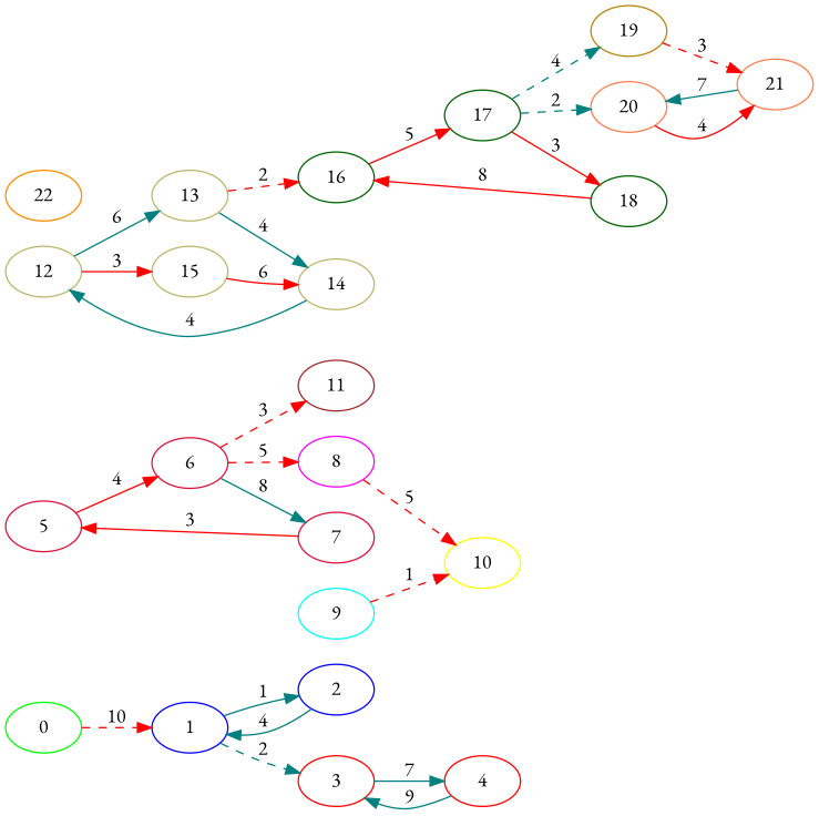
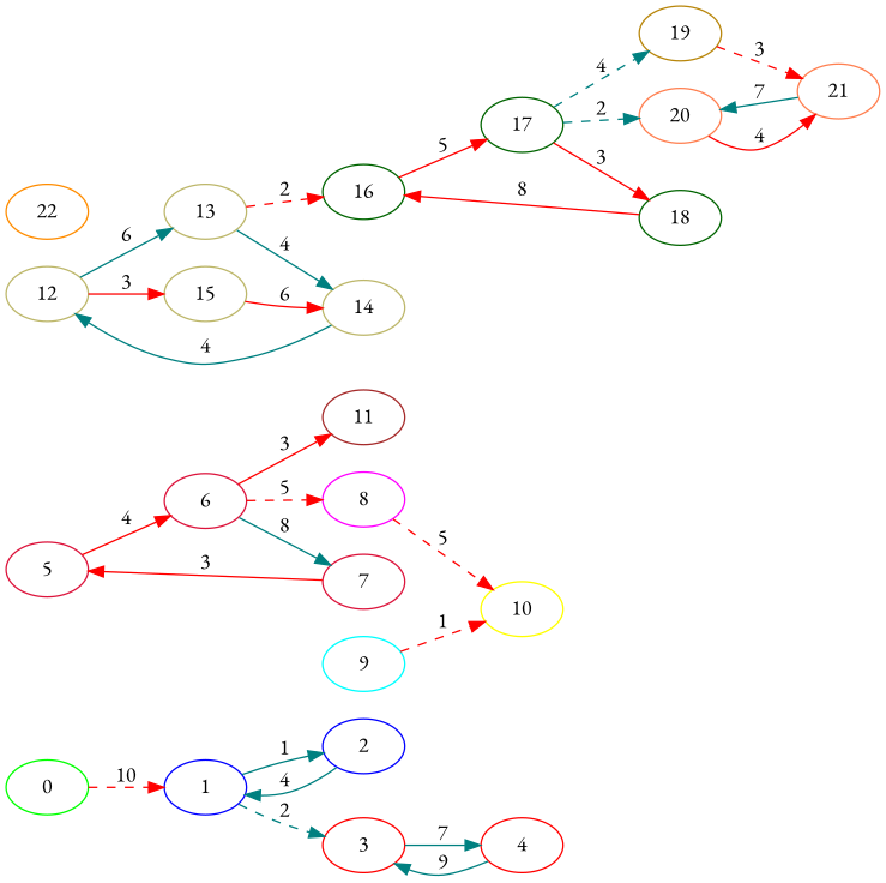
  digraph {
    fontname="EB Garamond"
    rankdir=LR
    ranksep=equally
    node [color=darkkhaki fontname="EB Garamond"]
    edge [color=red fontname="EB Garamond"]
    0 [color=green]
    1 [color=blue]
    2 [color=blue]
    3 [color=red]
    4 [color=red]
    5 [color=crimson]
    6 [color=crimson]
    7 [color=crimson]
    8 [color=magenta]
    9 [color=aqua]
    11 [color=brown]
    10 [color=yellow]
    12
    13
    15
    14
    16 [color=darkgreen]
    17 [color=darkgreen]
    18 [color=darkgreen]
    19 [color=darkgoldenrod]
    20 [color=coral]
    21 [color=coral]
    22 [color=darkorange]
    subgraph sub_1 {
      rank=same
      0
    }
    subgraph sub_2 {
      rank=same
      1
    }
    subgraph sub_3 {
      rank=same
      2
      3
    }
    subgraph sub_4 {
      rank=same
      4
    }
    subgraph sub_5 {
      rank=same
    }
    subgraph sub_6 {
      rank=same
      5
    }
    subgraph sub_7 {
      rank=same
      6
    }
    subgraph sub_8 {
      rank=same
      7
      8
      9
      11
    }
    subgraph sub_9 {
      rank=same
      10
    }
    subgraph sub_10 {
      rank=same
      12
    }
    subgraph sub_11 {
      rank=same
      13
      15
    }
    subgraph sub_12 {
      rank=same
      14
      16
    }
    subgraph sub_13 {
      rank=same
      17
    }
    subgraph sub_14 {
      rank=same
      18
      19
      20
    }
    subgraph sub_15 {
      rank=same
      21
    }
    subgraph sub_16 {
      rank=same
    }
    subgraph sub_17 {
      rank=same
      22
    }
    0 -> 1 [label=10 style=dashed]
    1 -> 2 [color=teal label=1]
    1 -> 3 [color=teal label=2 style=dashed]
    2 -> 1 [color=teal label=4]
    3 -> 4 [color=teal label=7]
    4 -> 3 [color=teal label=9]
    5 -> 6 [label=4]
    6 -> 7 [color=teal label=8]
    6 -> 8 [label=5 style=dashed]
-   6 -> 11 [label=3 style=dashed]
+   6 -> 11 [label=3 style=solid]
    7 -> 5 [label=3]
    8 -> 10 [label=5 style=dashed]
    9 -> 10 [label=1 style=dashed]
    12 -> 13 [color=teal label=6]
    12 -> 15 [label=3]
    13 -> 14 [color=teal label=4]
    13 -> 16 [label=2 style=dashed]
    15 -> 14 [label=6]
    14 -> 12 [color=teal label=4]
    16 -> 17 [label=5]
    17 -> 18 [label=3]
    17 -> 19 [color=teal label=4 style=dashed]
    17 -> 20 [color=teal label=2 style=dashed]
    18 -> 16 [label=8]
    19 -> 21 [label=3 style=dashed]
    20 -> 21 [label=4]
    21 -> 20 [color=teal label=7]
  }
